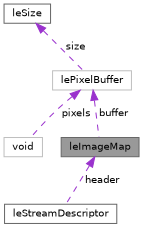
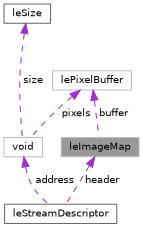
  digraph {
    node [color=gray40 fillcolor=white fontname=Helvetica fontsize=10 shape=box style=filled]
    edge [color=darkorchid3 dir=back fontname=Helvetica fontsize=10 labelfontname=Helvetica labelfontsize=10 style=dashed]
-   n1 [fillcolor=grey60 fontcolor=black height=0.2 label=leImageMap width=0.4]
+   n1 [color=grey75 fillcolor=grey60 fontcolor=black height=0.2 label=leImageMap width=0.4]
    n2 [height=0.2 label=leStreamDescriptor width=0.4]
    n3 [color=grey75 height=0.2 label=void width=0.4]
    n4 [color=grey75 height=0.2 label=lePixelBuffer width=0.4]
    n5 [height=0.2 label=leSize width=0.4]
    n1 -> n2 [label=" header"]
+   n3 -> n2 [label=" address"]
    n4 -> n1 [label=" buffer"]
    n4 -> n3 [label=" pixels"]
-   n5 -> n4 [label=" size"]
+   n5 -> n3 [label=" size"]
  }
